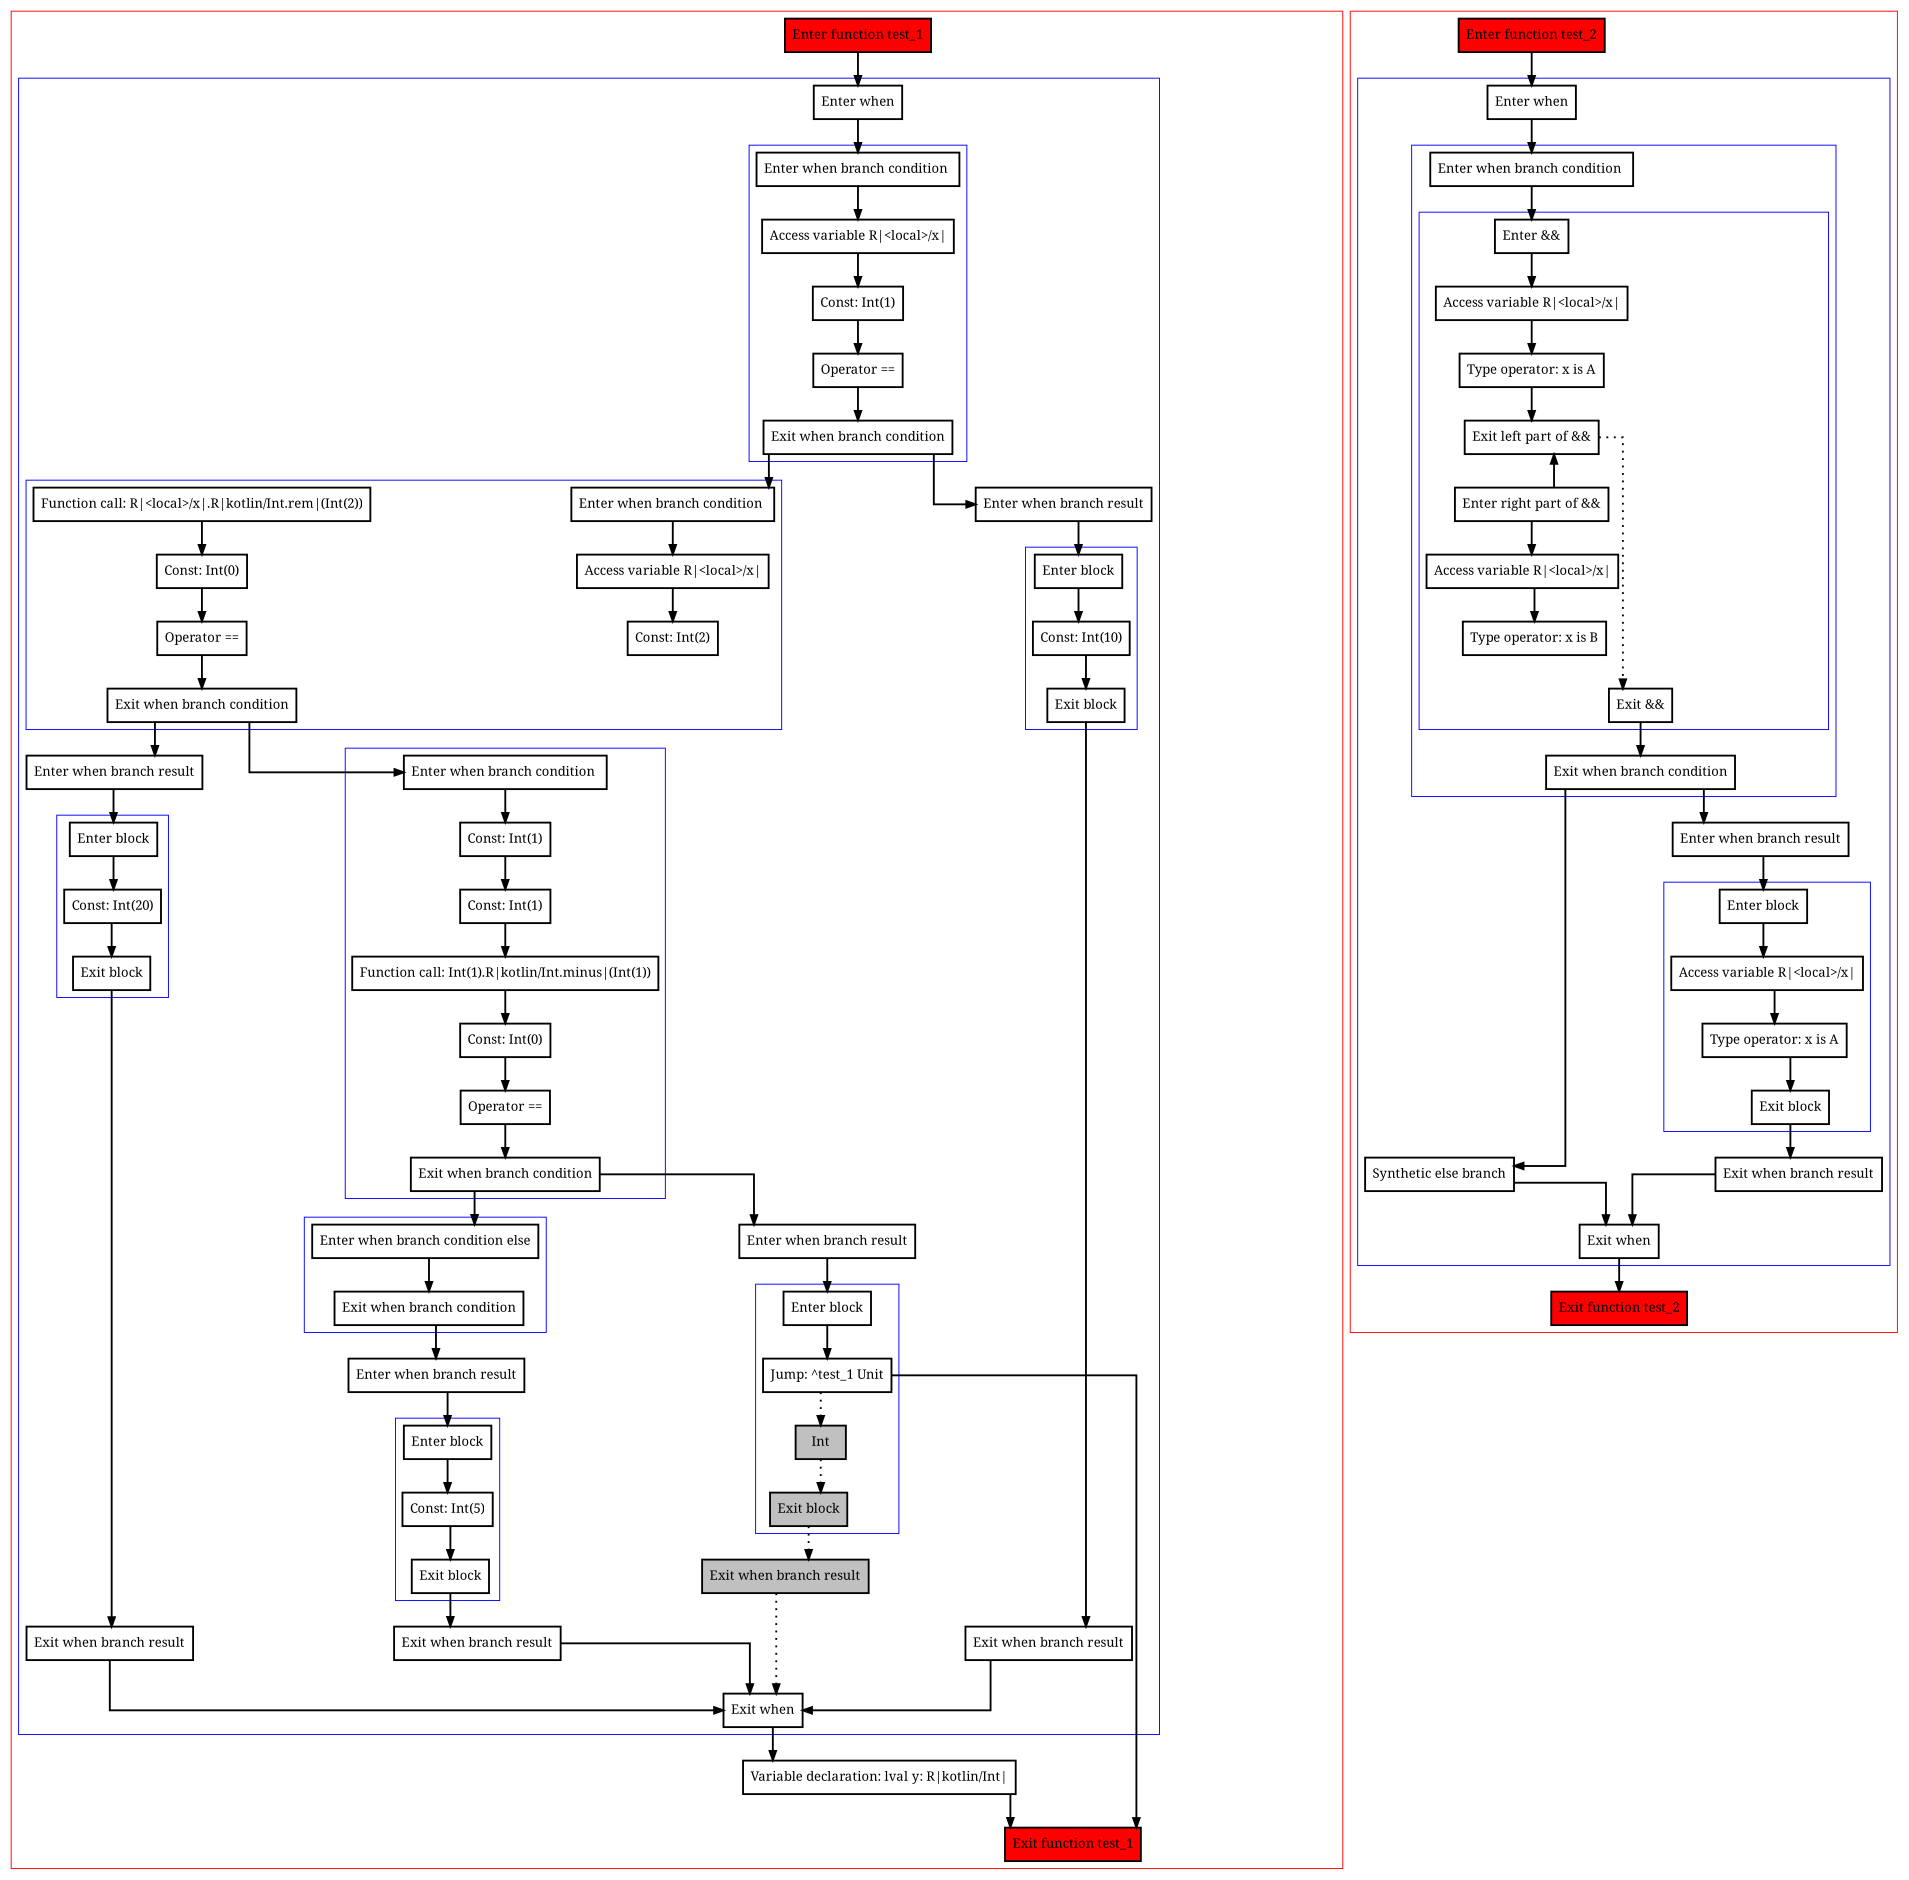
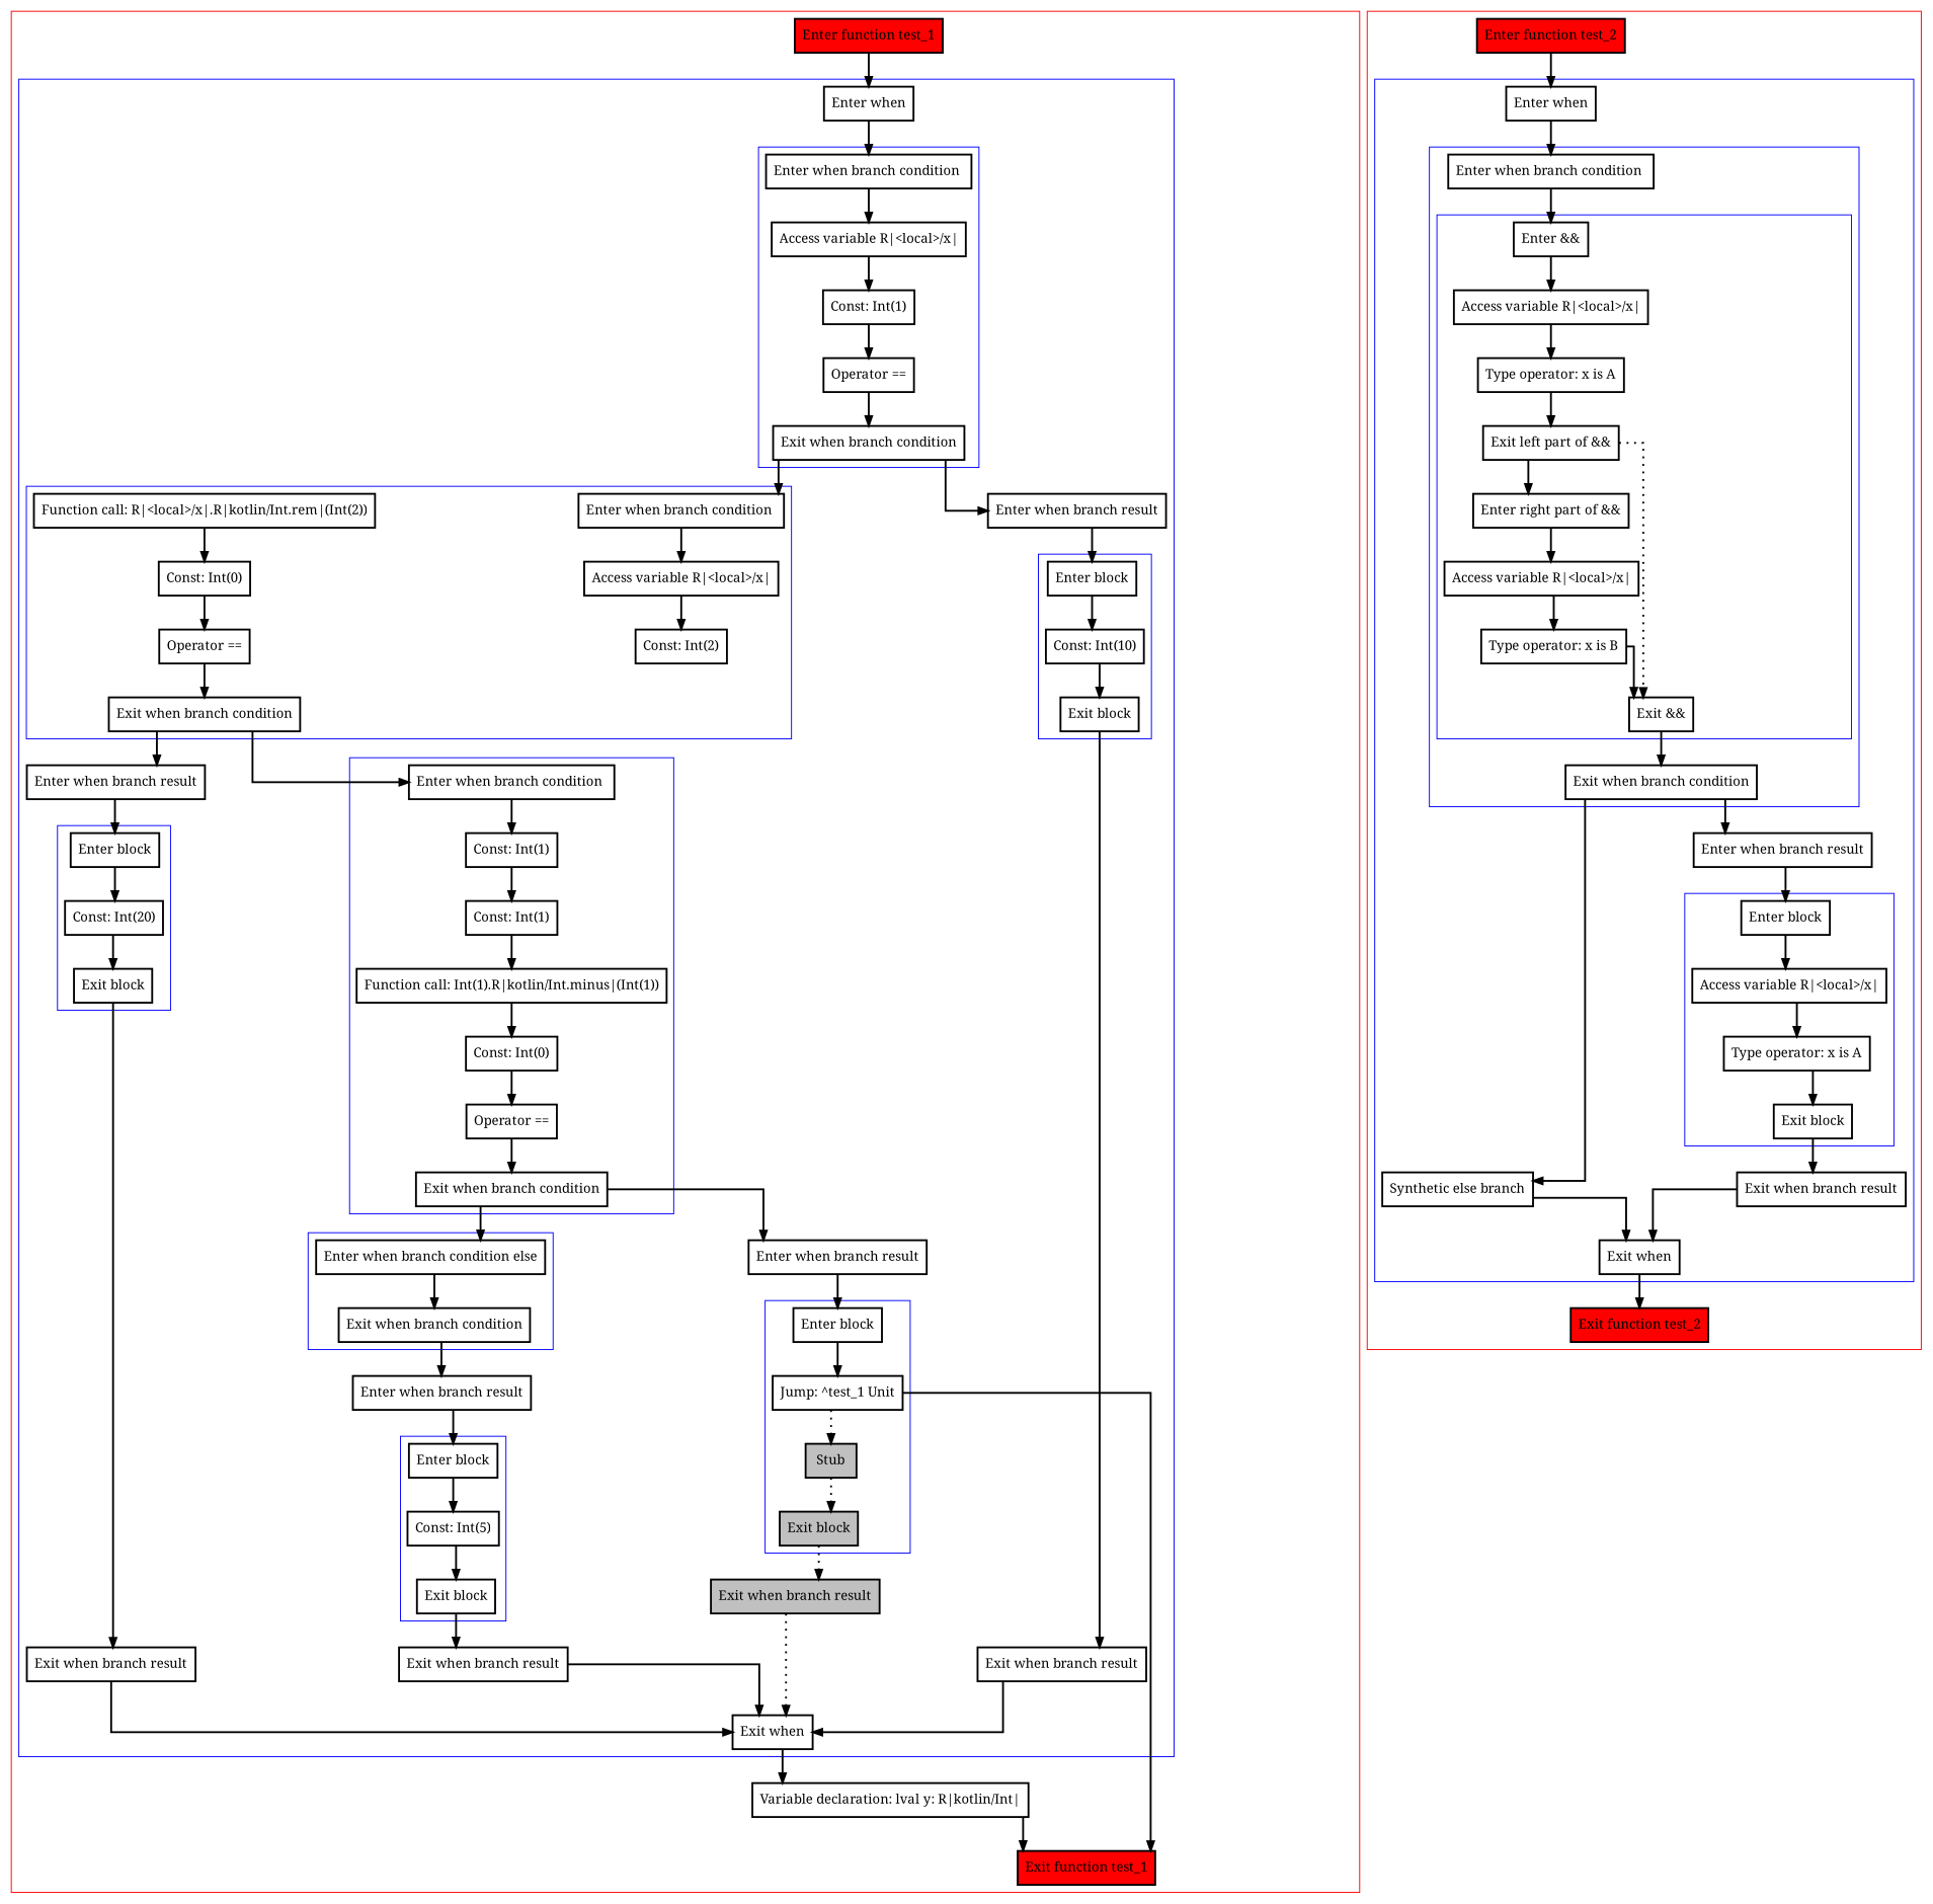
  digraph {
    fontname="Noto Serif"
    nodesep=3
    splines=ortho
    node [fontname="Noto Serif" penwidth=2 shape=box]
    edge [fontname="Noto Serif" penwidth=2]
    n1 [label="Enter when branch condition "]
    n2 [label="Access variable R|<local>/x|"]
    n3 [label="Const: Int(1)"]
    n4 [label="Operator =="]
    n5 [label="Exit when branch condition"]
    n6 [label="Enter when branch condition "]
    n7 [label="Access variable R|<local>/x|"]
    n8 [label="Const: Int(2)"]
    n9 [label="Function call: R|<local>/x|.R|kotlin/Int.rem|(Int(2))"]
    n10 [label="Const: Int(0)"]
    n11 [label="Operator =="]
    n12 [label="Exit when branch condition"]
    n13 [label="Enter when branch condition "]
    n14 [label="Const: Int(1)"]
    n15 [label="Const: Int(1)"]
    n16 [label="Function call: Int(1).R|kotlin/Int.minus|(Int(1))"]
    n17 [label="Const: Int(0)"]
    n18 [label="Operator =="]
    n19 [label="Exit when branch condition"]
    n20 [label="Enter when branch condition else"]
    n21 [label="Exit when branch condition"]
    n22 [label="Enter block"]
    n23 [label="Const: Int(5)"]
    n24 [label="Exit block"]
    n25 [label="Enter block"]
    n26 [label="Jump: ^test_1 Unit"]
-   n27 [fillcolor=gray label=Int style=filled]
+   n27 [fillcolor=gray label=Stub style=filled]
    n28 [fillcolor=gray label="Exit block" style=filled]
    n29 [label="Enter block"]
    n30 [label="Const: Int(20)"]
    n31 [label="Exit block"]
    n32 [label="Enter block"]
    n33 [label="Const: Int(10)"]
    n34 [label="Exit block"]
    n35 [label="Enter when"]
    n36 [label="Enter when branch result"]
    n37 [label="Exit when branch result"]
    n38 [label="Enter when branch result"]
    n39 [fillcolor=gray label="Exit when branch result" style=filled]
    n40 [label="Enter when branch result"]
    n41 [label="Exit when branch result"]
    n42 [label="Enter when branch result"]
    n43 [label="Exit when branch result"]
    n44 [label="Exit when"]
    n45 [fillcolor=red label="Enter function test_1" style=filled]
    n46 [label="Variable declaration: lval y: R|kotlin/Int|"]
    n47 [fillcolor=red label="Exit function test_1" style=filled]
    n48 [label="Enter &&"]
    n49 [label="Access variable R|<local>/x|"]
    n50 [label="Type operator: x is A"]
    n51 [label="Exit left part of &&"]
    n52 [label="Enter right part of &&"]
    n53 [label="Access variable R|<local>/x|"]
    n54 [label="Type operator: x is B"]
    n55 [label="Exit &&"]
    n56 [label="Enter when branch condition "]
    n57 [label="Exit when branch condition"]
    n58 [label="Enter block"]
    n59 [label="Access variable R|<local>/x|"]
    n60 [label="Type operator: x is A"]
    n61 [label="Exit block"]
    n62 [label="Enter when"]
    n63 [label="Synthetic else branch"]
    n64 [label="Enter when branch result"]
    n65 [label="Exit when branch result"]
    n66 [label="Exit when"]
    n67 [fillcolor=red label="Enter function test_2" style=filled]
    n68 [fillcolor=red label="Exit function test_2" style=filled]
    subgraph cluster_1 {
      color=red
      n45
      n46
      n47
      subgraph cluster_2 {
        color=blue
        n35
        n36
        n37
        n38
        n39
        n40
        n41
        n42
        n43
        n44
        subgraph cluster_3 {
          color=blue
          n1
          n2
          n3
          n4
          n5
        }
        subgraph cluster_4 {
          color=blue
          n6
          n7
          n8
          n9
          n10
          n11
          n12
        }
        subgraph cluster_5 {
          color=blue
          n13
          n14
          n15
          n16
          n17
          n18
          n19
        }
        subgraph cluster_6 {
          color=blue
          n20
          n21
        }
        subgraph cluster_7 {
          color=blue
          n22
          n23
          n24
        }
        subgraph cluster_8 {
          color=blue
          n25
          n26
          n27
          n28
        }
        subgraph cluster_9 {
          color=blue
          n29
          n30
          n31
        }
        subgraph cluster_10 {
          color=blue
          n32
          n33
          n34
        }
      }
    }
    subgraph cluster_11 {
      color=red
      n67
      n68
      subgraph cluster_12 {
        color=blue
        n62
        n63
        n64
        n65
        n66
        subgraph cluster_13 {
          color=blue
          n56
          n57
          subgraph cluster_14 {
            color=blue
            n48
            n49
            n50
            n51
            n52
            n53
            n54
            n55
          }
        }
        subgraph cluster_15 {
          color=blue
          n58
          n59
          n60
          n61
        }
      }
    }
    n1 -> n2
    n2 -> n3
    n3 -> n4
    n4 -> n5
    n5 -> n6
    n5 -> n42
    n6 -> n7
    n7 -> n8
    n9 -> n10
    n10 -> n11
    n11 -> n12
    n12 -> n13
    n12 -> n40
    n13 -> n14
    n14 -> n15
    n15 -> n16
    n16 -> n17
    n17 -> n18
    n18 -> n19
    n19 -> n20
    n19 -> n38
    n20 -> n21
    n21 -> n36
    n22 -> n23
    n23 -> n24
    n24 -> n37
    n25 -> n26
    n26 -> n27 [style=dotted]
    n26 -> n47
    n27 -> n28 [style=dotted]
    n28 -> n39 [style=dotted]
    n29 -> n30
    n30 -> n31
    n31 -> n41
    n32 -> n33
    n33 -> n34
    n34 -> n43
    n35 -> n1
    n36 -> n22
    n37 -> n44
    n38 -> n25
    n39 -> n44 [style=dotted]
    n40 -> n29
    n41 -> n44
    n42 -> n32
    n43 -> n44
    n44 -> n46
    n45 -> n35
    n46 -> n47
    n48 -> n49
    n49 -> n50
    n50 -> n51
-   n52 -> n51
+   n51 -> n52
    n51 -> n55 [style=dotted]
    n52 -> n53
    n53 -> n54
+   n54 -> n55
    n55 -> n57
    n56 -> n48
    n57 -> n63
    n57 -> n64
    n58 -> n59
    n59 -> n60
    n60 -> n61
    n61 -> n65
    n62 -> n56
    n63 -> n66
    n64 -> n58
    n65 -> n66
    n66 -> n68
    n67 -> n62
  }
